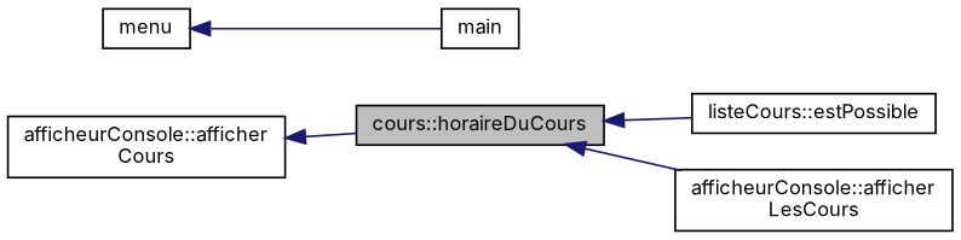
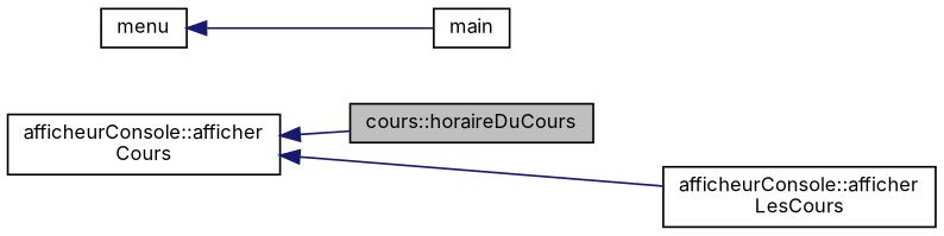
  digraph {
    fontname=Inter
    rankdir=LR
    node [color=black fillcolor=white fontname=Inter fontsize=10 shape=record style=filled]
    edge [color=midnightblue dir=back fontname=Inter fontsize=10 labelfontname=Helvetica labelfontsize=10 style=solid]
    n1 [fillcolor=grey75 fontcolor=black height=0.2 label="cours::horaireDuCours" width=0.4]
-   n2 [height=0.2 label="listeCours::estPossible" width=0.4]
    n3 [height=0.2 label="afficheurConsole::afficher\lCours" width=0.4]
    n4 [height=0.2 label="afficheurConsole::afficher\lLesCours" width=0.4]
    n5 [height=0.2 label=menu width=0.4]
    n6 [height=0.2 label=main width=0.4]
-   n1 -> n2
    n3 -> n1
-   n1 -> n4
+   n3 -> n4
    n5 -> n6
  }
